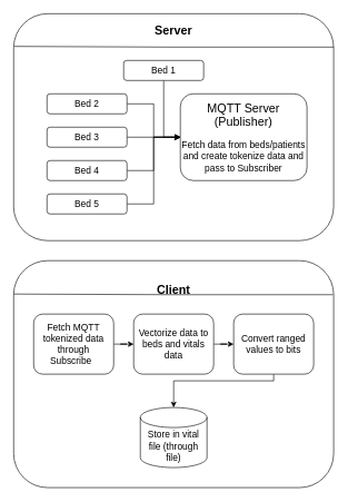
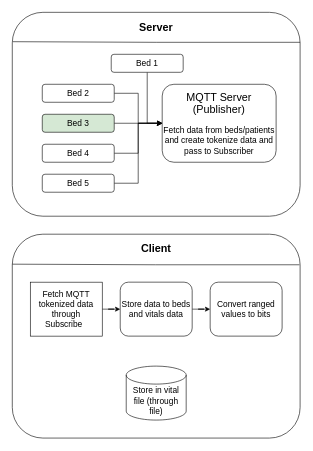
  <mxCell id="0" />
  <mxCell id="1" parent="0" />
  <mxCell id="2" value="" style="rounded=1;whiteSpace=wrap;html=1;" vertex="1" parent="1"><mxGeometry x="20" y="20" width="480" height="340" as="geometry" /></mxCell>
  <mxCell id="3" style="edgeStyle=orthogonalEdgeStyle;rounded=0;orthogonalLoop=1;jettySize=auto;html=1;entryX=0;entryY=0.5;entryDx=0;entryDy=0;" edge="1" parent="1" source="4" target="13"><mxGeometry relative="1" as="geometry" /></mxCell>
  <mxCell id="4" value="&lt;font style=&quot;font-size: 14px;&quot;&gt;Bed 1&lt;/font&gt;" style="rounded=1;whiteSpace=wrap;html=1;" vertex="1" parent="1"><mxGeometry x="185" y="90" width="120" height="30" as="geometry" /></mxCell>
  <mxCell id="5" style="edgeStyle=orthogonalEdgeStyle;rounded=0;orthogonalLoop=1;jettySize=auto;html=1;entryX=0;entryY=0.5;entryDx=0;entryDy=0;" edge="1" parent="1" source="6" target="13"><mxGeometry relative="1" as="geometry" /></mxCell>
  <mxCell id="6" value="&lt;font style=&quot;font-size: 14px;&quot;&gt;Bed 2&lt;/font&gt;" style="rounded=1;whiteSpace=wrap;html=1;" vertex="1" parent="1"><mxGeometry x="70" y="140" width="120" height="30" as="geometry" /></mxCell>
  <mxCell id="7" style="edgeStyle=orthogonalEdgeStyle;rounded=0;orthogonalLoop=1;jettySize=auto;html=1;entryX=0;entryY=0.5;entryDx=0;entryDy=0;" edge="1" parent="1" source="8" target="13"><mxGeometry relative="1" as="geometry" /></mxCell>
- <mxCell id="8" value="&lt;font style=&quot;font-size: 14px;&quot;&gt;Bed 3&lt;/font&gt;" style="rounded=1;whiteSpace=wrap;html=1;" vertex="1" parent="1"><mxGeometry x="70" y="190" width="120" height="30" as="geometry" /></mxCell>
+ <mxCell id="8" value="&lt;font style=&quot;font-size: 14px;&quot;&gt;Bed 3&lt;/font&gt;" style="rounded=1;whiteSpace=wrap;html=1;fillColor=#d5e8d4;" vertex="1" parent="1"><mxGeometry x="70" y="190" width="120" height="30" as="geometry" /></mxCell>
  <mxCell id="9" style="edgeStyle=orthogonalEdgeStyle;rounded=0;orthogonalLoop=1;jettySize=auto;html=1;entryX=0;entryY=0.5;entryDx=0;entryDy=0;" edge="1" parent="1" source="10" target="13"><mxGeometry relative="1" as="geometry" /></mxCell>
  <mxCell id="10" value="&lt;font style=&quot;font-size: 14px;&quot;&gt;Bed 4&lt;/font&gt;" style="rounded=1;whiteSpace=wrap;html=1;" vertex="1" parent="1"><mxGeometry x="70" y="240" width="120" height="30" as="geometry" /></mxCell>
  <mxCell id="11" style="edgeStyle=orthogonalEdgeStyle;rounded=0;orthogonalLoop=1;jettySize=auto;html=1;entryX=0;entryY=0.5;entryDx=0;entryDy=0;" edge="1" parent="1" source="12" target="13"><mxGeometry relative="1" as="geometry" /></mxCell>
  <mxCell id="12" value="&lt;font style=&quot;font-size: 14px;&quot;&gt;Bed 5&lt;/font&gt;" style="rounded=1;whiteSpace=wrap;html=1;" vertex="1" parent="1"><mxGeometry x="70" y="290" width="120" height="30" as="geometry" /></mxCell>
  <mxCell id="13" value="&lt;font style=&quot;font-size: 18px;&quot;&gt;MQTT Server&lt;br&gt;(Publisher)&lt;/font&gt;&lt;br&gt;&lt;br&gt;&lt;div style=&quot;&quot;&gt;&lt;span style=&quot;background-color: initial;&quot;&gt;&lt;font style=&quot;font-size: 14px;&quot;&gt;Fetch data from beds/patients and create tokenize data and pass to Subscriber&lt;/font&gt;&lt;/span&gt;&lt;/div&gt;" style="rounded=1;whiteSpace=wrap;html=1;" vertex="1" parent="1"><mxGeometry x="270" y="140" width="190" height="130" as="geometry" /></mxCell>
  <mxCell id="14" value="&lt;b&gt;&lt;font style=&quot;font-size: 18px;&quot;&gt;Server&lt;/font&gt;&lt;/b&gt;" style="text;html=1;strokeColor=none;fillColor=none;align=center;verticalAlign=middle;whiteSpace=wrap;rounded=0;" vertex="1" parent="1"><mxGeometry x="230" y="30" width="60" height="30" as="geometry" /></mxCell>
  <mxCell id="15" value="" style="endArrow=none;html=1;rounded=0;exitX=1;exitY=0.147;exitDx=0;exitDy=0;exitPerimeter=0;entryX=0.002;entryY=0.144;entryDx=0;entryDy=0;entryPerimeter=0;" edge="1" parent="1" source="2" target="2"><mxGeometry width="50" height="50" relative="1" as="geometry"><mxPoint x="200" y="110" as="sourcePoint" /><mxPoint x="10" y="78" as="targetPoint" /><Array as="points"><mxPoint x="260" y="70" /></Array></mxGeometry></mxCell>
  <mxCell id="16" value="" style="rounded=1;whiteSpace=wrap;html=1;" vertex="1" parent="1"><mxGeometry x="20" y="390" width="480" height="340" as="geometry" /></mxCell>
- <mxCell id="17" value="&lt;b&gt;&lt;font style=&quot;font-size: 18px;&quot;&gt;Client&lt;/font&gt;&lt;/b&gt;" style="text;html=1;strokeColor=none;fillColor=none;align=center;verticalAlign=middle;whiteSpace=wrap;rounded=0;" vertex="1" parent="1"><mxGeometry x="230" y="420" width="60" height="30" as="geometry" /></mxCell>
+ <mxCell id="17" value="&lt;b&gt;&lt;font style=&quot;font-size: 18px;&quot;&gt;Client&lt;/font&gt;&lt;/b&gt;" style="text;html=1;strokeColor=none;fillColor=none;align=center;verticalAlign=middle;whiteSpace=wrap;rounded=0;" vertex="1" parent="1"><mxGeometry x="230" y="400" width="60" height="30" as="geometry" /></mxCell>
  <mxCell id="18" value="" style="endArrow=none;html=1;rounded=0;exitX=1;exitY=0.147;exitDx=0;exitDy=0;exitPerimeter=0;entryX=0.002;entryY=0.144;entryDx=0;entryDy=0;entryPerimeter=0;" edge="1" parent="1"><mxGeometry width="50" height="50" relative="1" as="geometry"><mxPoint x="499" y="441" as="sourcePoint" /><mxPoint x="20" y="440" as="targetPoint" /><Array as="points"><mxPoint x="259" y="441" /></Array></mxGeometry></mxCell>
  <mxCell id="19" style="edgeStyle=orthogonalEdgeStyle;rounded=0;orthogonalLoop=1;jettySize=auto;html=1;" edge="1" parent="1" source="20" target="22"><mxGeometry relative="1" as="geometry" /></mxCell>
- <mxCell id="20" value="&lt;font style=&quot;font-size: 14px;&quot;&gt;Fetch MQTT tokenized data through Subscribe&amp;nbsp;&amp;nbsp;&lt;/font&gt;" style="rounded=1;whiteSpace=wrap;html=1;" vertex="1" parent="1"><mxGeometry x="50" y="470" width="120" height="90" as="geometry" /></mxCell>
+ <mxCell id="20" value="&lt;font style=&quot;font-size: 14px;&quot;&gt;Fetch MQTT tokenized data through Subscribe&amp;nbsp;&amp;nbsp;&lt;/font&gt;" style="whiteSpace=wrap;html=1;rounded=0;" vertex="1" parent="1"><mxGeometry x="50" y="470" width="120" height="90" as="geometry" /></mxCell>
  <mxCell id="21" style="edgeStyle=orthogonalEdgeStyle;rounded=0;orthogonalLoop=1;jettySize=auto;html=1;entryX=0;entryY=0.5;entryDx=0;entryDy=0;" edge="1" parent="1" source="22" target="24"><mxGeometry relative="1" as="geometry" /></mxCell>
- <mxCell id="22" value="&lt;font style=&quot;font-size: 14px;&quot;&gt;Vectorize data to beds and vitals data&lt;/font&gt;" style="rounded=1;whiteSpace=wrap;html=1;" vertex="1" parent="1"><mxGeometry x="200" y="470" width="120" height="90" as="geometry" /></mxCell>
- <mxCell id="23" style="edgeStyle=orthogonalEdgeStyle;rounded=0;orthogonalLoop=1;jettySize=auto;html=1;" edge="1" parent="1" source="24" target="25"><mxGeometry relative="1" as="geometry"><Array as="points"><mxPoint x="410" y="570" /><mxPoint x="260" y="570" /></Array></mxGeometry></mxCell>
+ <mxCell id="22" value="&lt;font style=&quot;font-size: 14px;&quot;&gt;Store data to beds and vitals data&lt;/font&gt;" style="rounded=1;whiteSpace=wrap;html=1;" vertex="1" parent="1"><mxGeometry x="200" y="470" width="120" height="90" as="geometry" /></mxCell>
  <mxCell id="24" value="&lt;font style=&quot;font-size: 14px;&quot;&gt;Convert ranged values to bits&lt;/font&gt;" style="rounded=1;whiteSpace=wrap;html=1;" vertex="1" parent="1"><mxGeometry x="350" y="470" width="120" height="90" as="geometry" /></mxCell>
  <mxCell id="25" value="&lt;font style=&quot;font-size: 14px;&quot;&gt;Store in vital file (through file)&lt;/font&gt;" style="shape=cylinder3;whiteSpace=wrap;html=1;boundedLbl=1;backgroundOutline=1;size=15;" vertex="1" parent="1"><mxGeometry x="210" y="610" width="100" height="90" as="geometry" /></mxCell>
